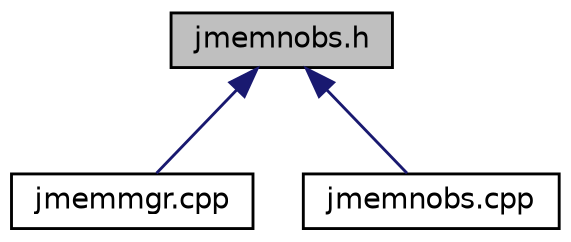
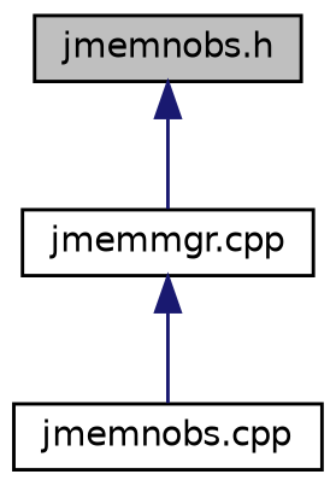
  digraph {
    node [color=black fillcolor=white fontname=Helvetica fontsize=10 shape=record style=filled]
    edge [color=midnightblue dir=back fontname=Helvetica fontsize=10 labelfontname=Helvetica labelfontsize=10 style=solid]
    n1 [fillcolor=grey75 fontcolor=black height=0.2 label="jmemnobs.h" width=0.4]
    n2 [height=0.2 label="jmemmgr.cpp" width=0.4]
    n3 [height=0.2 label="jmemnobs.cpp" width=0.4]
    n1 -> n2
-   n1 -> n3
+   n2 -> n3
  }
